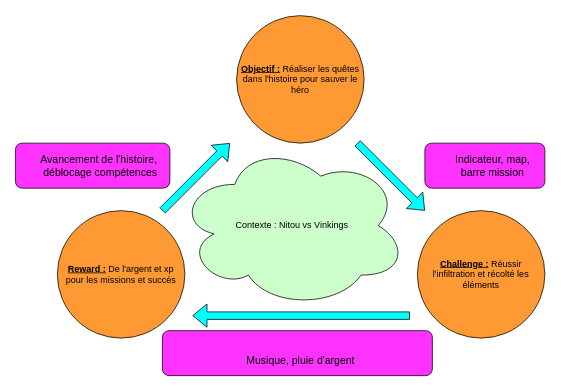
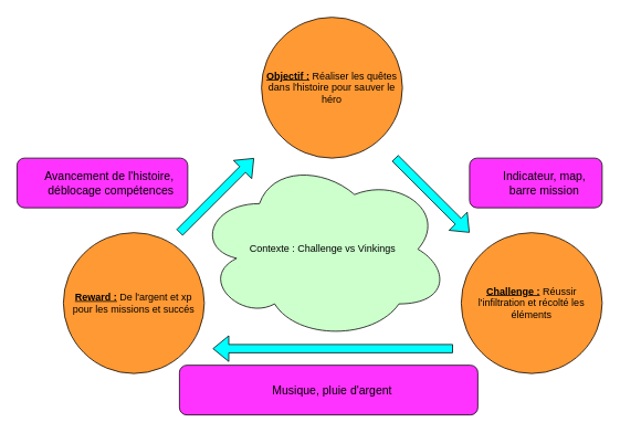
  <mxCell id="0" />
  <mxCell id="1" parent="0" />
  <mxCell id="2" value="" style="rounded=1;whiteSpace=wrap;html=1;fillColor=#FF33FF;" parent="1" vertex="1"><mxGeometry x="566" y="190" width="160" height="60" as="geometry" /></mxCell>
  <mxCell id="3" value="" style="rounded=1;whiteSpace=wrap;html=1;fillColor=#FF33FF;" parent="1" vertex="1"><mxGeometry x="20" y="190" width="206" height="60" as="geometry" /></mxCell>
  <mxCell id="4" value="" style="rounded=1;whiteSpace=wrap;html=1;fillColor=#FF33FF;" parent="1" vertex="1"><mxGeometry x="216" y="440" width="360" height="60" as="geometry" /></mxCell>
  <mxCell id="5" value="&lt;b&gt;&lt;u&gt;Reward :&lt;/u&gt;&lt;/b&gt;&amp;nbsp;De l'argent et xp&lt;br&gt;pour les missions et succés" style="ellipse;whiteSpace=wrap;html=1;aspect=fixed;fillColor=#FF9933;" parent="1" vertex="1"><mxGeometry x="76" y="280" width="170" height="170" as="geometry" /></mxCell>
  <mxCell id="6" value="&lt;b&gt;&lt;u&gt;Challenge :&lt;/u&gt;&lt;/b&gt; Réussir l'infiltration et récolté les éléments" style="ellipse;whiteSpace=wrap;html=1;aspect=fixed;fillColor=#FF9933;" parent="1" vertex="1"><mxGeometry x="556" y="280" width="170" height="170" as="geometry" /></mxCell>
  <mxCell id="7" value="&lt;u&gt;&lt;b&gt;Objectif :&lt;/b&gt;&lt;/u&gt; Réaliser les quêtes dans l'histoire pour sauver le héro" style="ellipse;whiteSpace=wrap;html=1;aspect=fixed;fillColor=#FF9933;" parent="1" vertex="1"><mxGeometry x="315" y="20" width="170" height="170" as="geometry" /></mxCell>
  <mxCell id="8" value="" style="shape=flexArrow;endArrow=classic;html=1;fillColor=#00FFFF;" parent="1" edge="1"><mxGeometry width="50" height="50" relative="1" as="geometry"><mxPoint x="216" y="280" as="sourcePoint" /><mxPoint x="306" y="190" as="targetPoint" /></mxGeometry></mxCell>
  <mxCell id="9" value="" style="shape=flexArrow;endArrow=classic;html=1;fillColor=#00FFFF;" parent="1" edge="1"><mxGeometry width="50" height="50" relative="1" as="geometry"><mxPoint x="476" y="190" as="sourcePoint" /><mxPoint x="566" y="280" as="targetPoint" /></mxGeometry></mxCell>
  <mxCell id="10" value="" style="shape=flexArrow;endArrow=classic;html=1;fillColor=#00FFFF;" parent="1" edge="1"><mxGeometry width="50" height="50" relative="1" as="geometry"><mxPoint x="546" y="420" as="sourcePoint" /><mxPoint x="256" y="420" as="targetPoint" /></mxGeometry></mxCell>
- <mxCell id="11" value="&lt;div&gt;Contexte : Nitou vs Vinkings&lt;/div&gt;" style="ellipse;shape=cloud;whiteSpace=wrap;html=1;fillColor=#CCFFCC;" parent="1" vertex="1"><mxGeometry x="236" y="190" width="306" height="220" as="geometry" /></mxCell>
+ <mxCell id="11" value="&lt;div&gt;Contexte : Challenge vs Vinkings&lt;/div&gt;" style="ellipse;shape=cloud;whiteSpace=wrap;html=1;fillColor=#CCFFCC;" parent="1" vertex="1"><mxGeometry x="236" y="190" width="306" height="220" as="geometry" /></mxCell>
  <mxCell id="12" value="&lt;span style=&quot;font-size: 14px&quot;&gt;Indicateur, map,&lt;br&gt;barre mission&lt;/span&gt;" style="text;html=1;align=center;verticalAlign=middle;resizable=0;points=[];autosize=1;" parent="1" vertex="1"><mxGeometry x="596" y="200" width="120" height="40" as="geometry" /></mxCell>
  <mxCell id="13" value="&lt;span style=&quot;font-size: 14px&quot;&gt;Avancement de l'histoire,&amp;nbsp;&lt;br&gt;déblocage compétences&lt;/span&gt;" style="text;html=1;align=center;verticalAlign=middle;resizable=0;points=[];autosize=1;" parent="1" vertex="1"><mxGeometry x="43" y="200" width="180" height="40" as="geometry" /></mxCell>
- <mxCell id="14" value="&lt;font style=&quot;font-size: 14px&quot;&gt;Musique, pluie d'argent&lt;/font&gt;" style="text;html=1;align=center;verticalAlign=middle;resizable=0;points=[];autosize=1;" parent="1" vertex="1"><mxGeometry x="320" y="470" width="160" height="20" as="geometry" /></mxCell>
+ <mxCell id="14" value="&lt;font style=&quot;font-size: 14px&quot;&gt;Musique, pluie d'argent&lt;/font&gt;" style="text;html=1;align=center;verticalAlign=middle;resizable=0;points=[];autosize=1;" parent="1" vertex="1"><mxGeometry x="320" y="460" width="160" height="20" as="geometry" /></mxCell>
